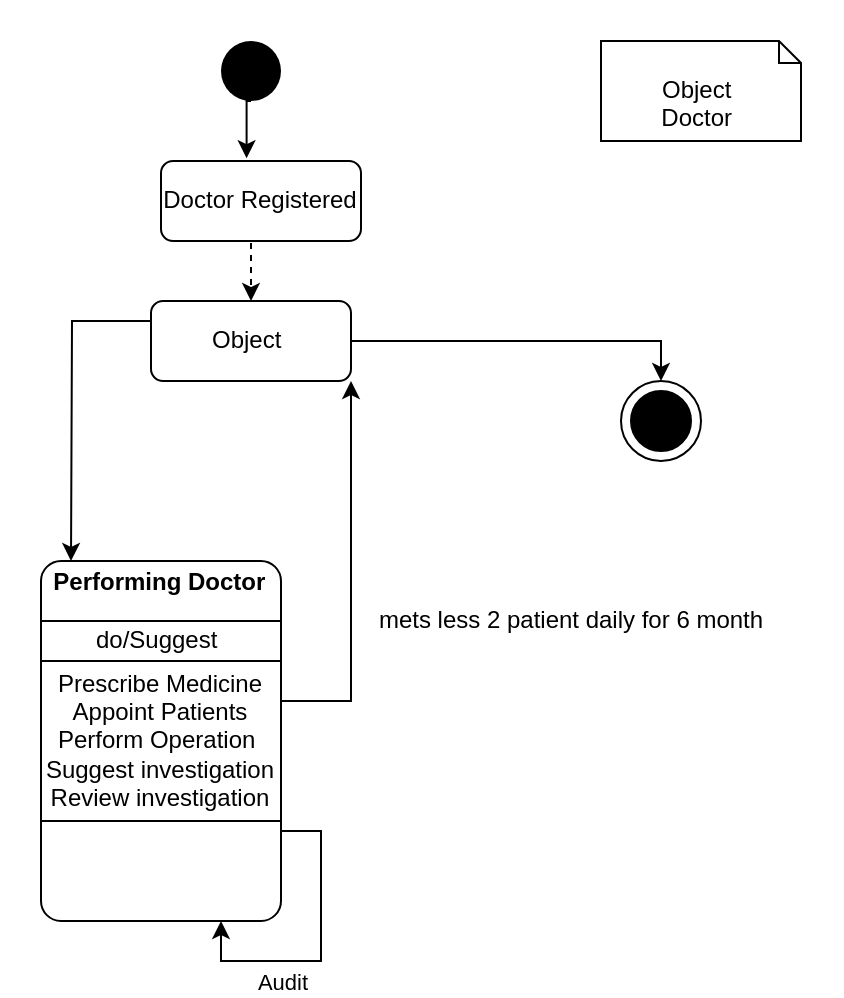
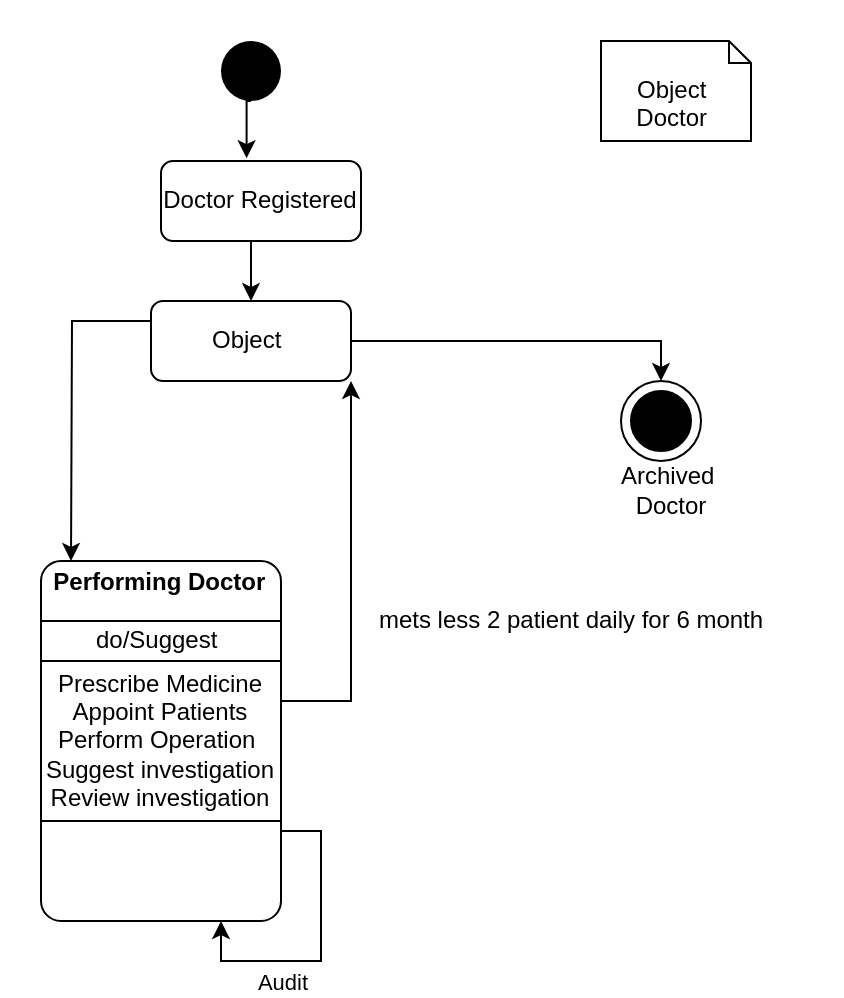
  <mxCell id="0" />
  <mxCell id="1" parent="0" />
  <mxCell id="2" style="edgeStyle=orthogonalEdgeStyle;rounded=0;orthogonalLoop=1;jettySize=auto;html=1;exitX=0.5;exitY=1;exitDx=0;exitDy=0;entryX=0.428;entryY=-0.035;entryDx=0;entryDy=0;entryPerimeter=0;" parent="1" source="3" target="5" edge="1"><mxGeometry relative="1" as="geometry" /></mxCell>
  <mxCell id="3" value="" style="ellipse;fillColor=#000000;strokeColor=none;" parent="1" vertex="1"><mxGeometry x="110" y="20" width="30" height="30" as="geometry" /></mxCell>
- <mxCell id="4" style="edgeStyle=orthogonalEdgeStyle;rounded=0;orthogonalLoop=1;jettySize=auto;html=1;exitX=0.5;exitY=1;exitDx=0;exitDy=0;entryX=0.5;entryY=0;entryDx=0;entryDy=0;dashed=1;" parent="1" source="5" target="8" edge="1"><mxGeometry relative="1" as="geometry" /></mxCell>
+ <mxCell id="4" style="edgeStyle=orthogonalEdgeStyle;rounded=0;orthogonalLoop=1;jettySize=auto;html=1;exitX=0.5;exitY=1;exitDx=0;exitDy=0;entryX=0.5;entryY=0;entryDx=0;entryDy=0;" parent="1" source="5" target="8" edge="1"><mxGeometry relative="1" as="geometry" /></mxCell>
  <mxCell id="5" value="Doctor Registered" style="shape=rect;rounded=1;html=1;whiteSpace=wrap;align=center;" parent="1" vertex="1"><mxGeometry x="80" y="80" width="100" height="40" as="geometry" /></mxCell>
  <mxCell id="6" style="edgeStyle=orthogonalEdgeStyle;rounded=0;orthogonalLoop=1;jettySize=auto;html=1;exitX=0;exitY=0.25;exitDx=0;exitDy=0;entryX=0.25;entryY=0;entryDx=0;entryDy=0;" parent="1" source="8" edge="1"><mxGeometry relative="1" as="geometry"><mxPoint x="35" y="280" as="targetPoint" /></mxGeometry></mxCell>
  <mxCell id="7" style="edgeStyle=orthogonalEdgeStyle;rounded=0;orthogonalLoop=1;jettySize=auto;html=1;exitX=1;exitY=0.5;exitDx=0;exitDy=0;entryX=0.5;entryY=0;entryDx=0;entryDy=0;entryPerimeter=0;" parent="1" source="8" target="9" edge="1"><mxGeometry relative="1" as="geometry" /></mxCell>
  <mxCell id="8" value="Object&amp;nbsp;" style="shape=rect;rounded=1;html=1;whiteSpace=wrap;align=center;" parent="1" vertex="1"><mxGeometry x="75" y="150" width="100" height="40" as="geometry" /></mxCell>
  <mxCell id="9" value="" style="shape=mxgraph.sysml.actFinal;html=1;verticalLabelPosition=bottom;labelBackgroundColor=#ffffff;verticalAlign=top;" parent="1" vertex="1"><mxGeometry x="310" y="190" width="40" height="40" as="geometry" /></mxCell>
  <mxCell id="10" value="&lt;p style=&quot;text-align: left ; margin: 4px 0px 0px&quot;&gt;&lt;b&gt;&amp;nbsp; Performing Doctor&amp;nbsp;&lt;/b&gt;&lt;/p&gt;" style="shape=mxgraph.sysml.simpleState;html=1;overflow=fill;whiteSpace=wrap;align=center;" parent="1" vertex="1"><mxGeometry x="20" y="280" width="120" height="180" as="geometry" /></mxCell>
  <mxCell id="11" value="do/Suggest&amp;nbsp;" style="shape=rect;html=1;whiteSpace=wrap;align=center;" parent="1" vertex="1"><mxGeometry x="20" y="310" width="120" height="20" as="geometry" /></mxCell>
  <mxCell id="12" style="edgeStyle=orthogonalEdgeStyle;rounded=0;orthogonalLoop=1;jettySize=auto;html=1;exitX=1;exitY=0.25;exitDx=0;exitDy=0;entryX=1;entryY=1;entryDx=0;entryDy=0;" parent="1" source="13" target="8" edge="1"><mxGeometry relative="1" as="geometry" /></mxCell>
  <mxCell id="13" value="Prescribe Medicine&lt;br&gt;Appoint Patients&lt;br&gt;Perform Operation&amp;nbsp;&lt;br&gt;Suggest investigation&lt;br&gt;Review investigation" style="shape=rect;html=1;whiteSpace=wrap;align=center;" parent="1" vertex="1"><mxGeometry x="20" y="330" width="120" height="80" as="geometry" /></mxCell>
  <mxCell id="14" style="edgeStyle=orthogonalEdgeStyle;rounded=0;orthogonalLoop=1;jettySize=auto;html=1;exitX=1;exitY=0.75;exitDx=0;exitDy=0;exitPerimeter=0;entryX=0.75;entryY=1;entryDx=0;entryDy=0;entryPerimeter=0;" parent="1" source="10" target="10" edge="1"><mxGeometry relative="1" as="geometry" /></mxCell>
  <mxCell id="15" value="Audit" style="edgeLabel;html=1;align=center;verticalAlign=middle;resizable=0;points=[];" parent="14" vertex="1" connectable="0"><mxGeometry x="0.677" y="4" relative="1" as="geometry"><mxPoint x="25" y="6" as="offset" /></mxGeometry></mxCell>
  <mxCell id="16" value="mets less 2 patient daily for 6 month" style="text;html=1;align=center;verticalAlign=middle;resizable=0;points=[];autosize=1;" parent="1" vertex="1"><mxGeometry x="180" y="300" width="210" height="20" as="geometry" /></mxCell>
- <mxCell id="18" value="Object&amp;nbsp;&lt;br&gt;Doctor&amp;nbsp;" style="shape=note2;boundedLbl=1;whiteSpace=wrap;html=1;size=11;verticalAlign=top;align=center;" parent="1" vertex="1"><mxGeometry x="300" y="20" width="100" height="50" as="geometry" /></mxCell>
+ <mxCell id="17" value="Archived&amp;nbsp;&lt;br&gt;Doctor" style="text;html=1;align=center;verticalAlign=middle;resizable=0;points=[];autosize=1;" parent="1" vertex="1"><mxGeometry x="300" y="230" width="70" height="30" as="geometry" /></mxCell>
+ <mxCell id="18" value="Object&amp;nbsp;&lt;br&gt;Doctor&amp;nbsp;" style="shape=note2;boundedLbl=1;whiteSpace=wrap;html=1;size=11;verticalAlign=top;align=center;" parent="1" vertex="1"><mxGeometry x="300" y="20" width="75" height="50" as="geometry" /></mxCell>
